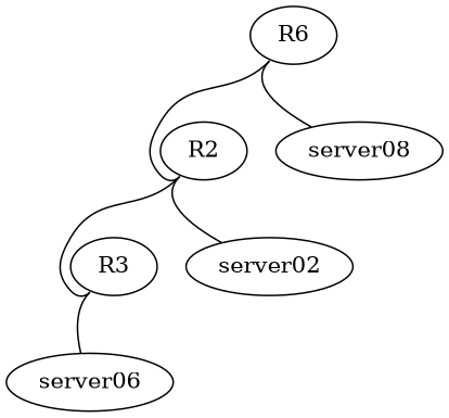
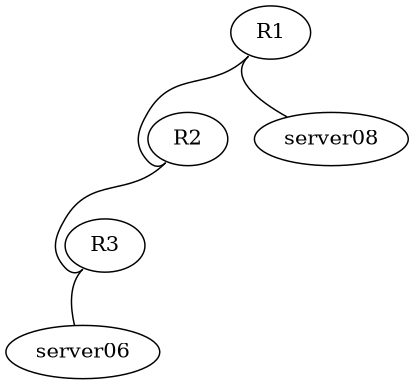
  graph {
    edge [headport=eth1 tailport=swp1]
-   R1 [label=R6]
+   R1
    R2
    n3 [label=server08]
    R3
-   server02
    n6 [label=server06]
    R1 -- R2 [headport=swp3 tailport=swp3]
    R1 -- n3
    R2 -- R3 [headport=swp2 tailport=swp2]
-   R2 -- server02
    R3 -- n6
  }
